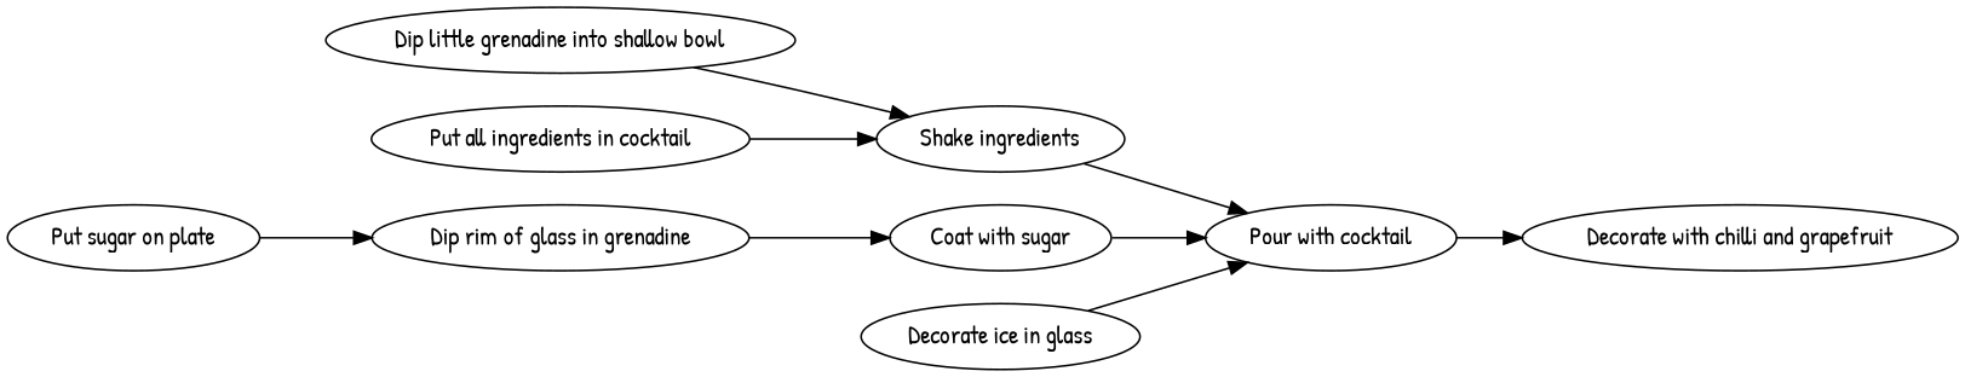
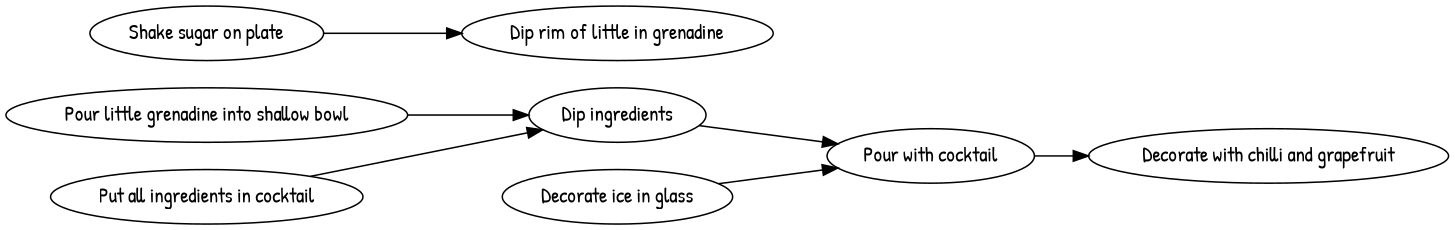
  digraph {
    fontname="Patrick Hand"
    rankdir=LR
    node [fontname="Patrick Hand"]
    edge [fontname="Patrick Hand"]
-   n1 [label="Dip little grenadine into shallow bowl"]
-   n2 [label="Shake ingredients"]
-   n3 [label="Dip rim of glass in grenadine"]
-   n4 [label="Coat with sugar"]
-   n5 [label="Put sugar on plate"]
+   n1 [label="Pour little grenadine into shallow bowl"]
+   n2 [label="Dip ingredients"]
+   n3 [label="Dip rim of little in grenadine"]
+   n5 [label="Shake sugar on plate"]
    n6 [label="Pour with cocktail"]
    n7 [label="Decorate with chilli and grapefruit"]
    n8 [label="Put all ingredients in cocktail"]
    n9 [label="Decorate ice in glass"]
    n1 -> n2
    n2 -> n6
-   n3 -> n4
-   n4 -> n6
    n5 -> n3
    n6 -> n7
    n8 -> n2
    n9 -> n6
  }
